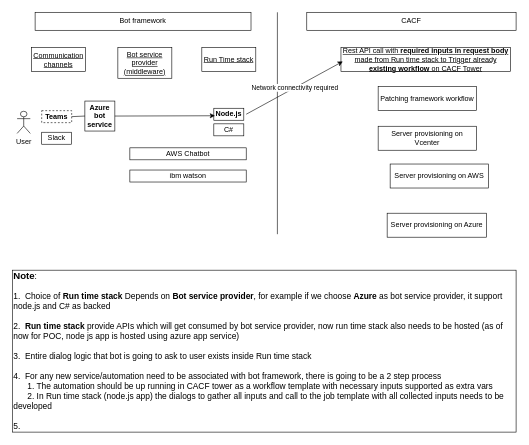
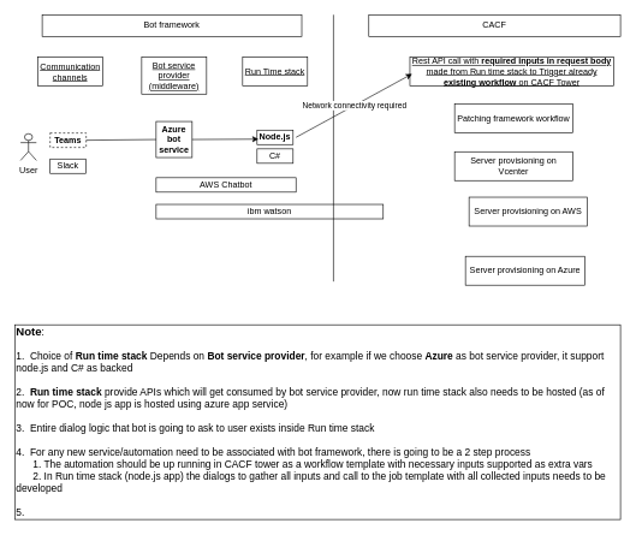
  <mxCell id="0" />
  <mxCell id="1" parent="0" />
  <mxCell id="2" value="&lt;b&gt;Teams&lt;/b&gt;" style="rounded=0;whiteSpace=wrap;html=1;dashed=1;" vertex="1" parent="1"><mxGeometry x="69" y="184" width="50" height="20" as="geometry" /></mxCell>
  <mxCell id="3" value="Slack" style="rounded=0;whiteSpace=wrap;html=1;" vertex="1" parent="1"><mxGeometry x="69" y="220" width="50" height="20" as="geometry" /></mxCell>
  <mxCell id="4" value="&lt;u&gt;Communication channels&lt;/u&gt;" style="rounded=0;whiteSpace=wrap;html=1;" vertex="1" parent="1"><mxGeometry x="52" y="79" width="90" height="40" as="geometry" /></mxCell>
  <mxCell id="5" value="&lt;u&gt;Bot service provider (middleware)&lt;/u&gt;" style="rounded=0;whiteSpace=wrap;html=1;" vertex="1" parent="1"><mxGeometry x="196" y="79" width="90" height="51" as="geometry" /></mxCell>
  <mxCell id="6" value="Bot framework" style="rounded=0;whiteSpace=wrap;html=1;" vertex="1" parent="1"><mxGeometry x="58" y="20" width="360" height="30" as="geometry" /></mxCell>
- <mxCell id="7" value="&lt;b&gt;Azure bot service&lt;/b&gt;" style="rounded=0;whiteSpace=wrap;html=1;" vertex="1" parent="1"><mxGeometry x="141" y="168" width="50" height="50" as="geometry" /></mxCell>
+ <mxCell id="7" value="&lt;b&gt;Azure bot service&lt;/b&gt;" style="rounded=0;whiteSpace=wrap;html=1;" vertex="1" parent="1"><mxGeometry x="216" y="168" width="50" height="50" as="geometry" /></mxCell>
  <mxCell id="8" value="AWS Chatbot" style="rounded=0;whiteSpace=wrap;html=1;" vertex="1" parent="1"><mxGeometry x="216" y="246" width="194" height="20" as="geometry" /></mxCell>
- <mxCell id="9" value="ibm watson" style="rounded=0;whiteSpace=wrap;html=1;" vertex="1" parent="1"><mxGeometry x="216" y="283" width="194" height="20" as="geometry" /></mxCell>
+ <mxCell id="9" value="ibm watson" style="rounded=0;whiteSpace=wrap;html=1;" vertex="1" parent="1"><mxGeometry x="216" y="283" width="315" height="20" as="geometry" /></mxCell>
  <mxCell id="10" value="&lt;u&gt;Run Time stack&lt;/u&gt;" style="rounded=0;whiteSpace=wrap;html=1;" vertex="1" parent="1"><mxGeometry x="336" y="79" width="90" height="40" as="geometry" /></mxCell>
  <mxCell id="11" value="&lt;b&gt;Node.js&lt;/b&gt;" style="rounded=0;whiteSpace=wrap;html=1;" vertex="1" parent="1"><mxGeometry x="356" y="180" width="50" height="20" as="geometry" /></mxCell>
  <mxCell id="12" value="C#" style="rounded=0;whiteSpace=wrap;html=1;" vertex="1" parent="1"><mxGeometry x="356" y="206" width="50" height="20" as="geometry" /></mxCell>
  <mxCell id="13" value="&lt;font style=&quot;&quot;&gt;&lt;b style=&quot;&quot;&gt;&lt;font style=&quot;font-size: 16px;&quot;&gt;Note&lt;/font&gt;&lt;/b&gt;&lt;span style=&quot;font-size: 14px;&quot;&gt;: &lt;br&gt;&lt;/span&gt;&lt;br&gt;&lt;/font&gt;&lt;div style=&quot;font-size: 14px;&quot;&gt;&lt;span style=&quot;background-color: initial;&quot;&gt;&lt;font style=&quot;font-size: 14px;&quot;&gt;1.&amp;nbsp; Choice of &lt;b&gt;Run time stack&lt;/b&gt; Depends on &lt;b&gt;Bot service provider&lt;/b&gt;, for example if we choose &lt;b&gt;Azure&lt;/b&gt; as bot service provider, it support node.js and C# as backed&amp;nbsp;&lt;/font&gt;&lt;/span&gt;&lt;/div&gt;&lt;div style=&quot;font-size: 14px;&quot;&gt;&lt;span style=&quot;background-color: initial;&quot;&gt;&lt;font style=&quot;font-size: 14px;&quot;&gt;&lt;br&gt;&lt;/font&gt;&lt;/span&gt;&lt;/div&gt;&lt;div style=&quot;font-size: 14px;&quot;&gt;&lt;span style=&quot;background-color: initial;&quot;&gt;&lt;font style=&quot;font-size: 14px;&quot;&gt;2.&amp;nbsp; &lt;b&gt;Run time stack &lt;/b&gt;provide APIs which will get consumed by bot service provider, now run time stack also needs to be hosted (as of now for POC, node js app is hosted using azure app service)&lt;/font&gt;&lt;/span&gt;&lt;/div&gt;&lt;div style=&quot;font-size: 14px;&quot;&gt;&lt;span style=&quot;background-color: initial;&quot;&gt;&lt;font style=&quot;font-size: 14px;&quot;&gt;&lt;br&gt;&lt;/font&gt;&lt;/span&gt;&lt;/div&gt;&lt;div style=&quot;font-size: 14px;&quot;&gt;&lt;font style=&quot;font-size: 14px;&quot;&gt;3.&amp;nbsp; Entire dialog logic that bot is going to ask to user exists inside Run time stack&lt;/font&gt;&lt;/div&gt;&lt;div style=&quot;font-size: 14px;&quot;&gt;&lt;font style=&quot;font-size: 14px;&quot;&gt;&lt;br&gt;&lt;/font&gt;&lt;/div&gt;&lt;div style=&quot;font-size: 14px;&quot;&gt;&lt;font style=&quot;font-size: 14px;&quot;&gt;4.&amp;nbsp; For any new service/automation need to be associated with bot framework, there is going to be a 2 step process&lt;/font&gt;&lt;/div&gt;&lt;div style=&quot;font-size: 14px;&quot;&gt;&lt;font style=&quot;font-size: 14px;&quot;&gt;&amp;nbsp; &amp;nbsp; &amp;nbsp; 1. The automation should be up running in CACF tower as a workflow template with necessary inputs supported as extra vars&amp;nbsp;&amp;nbsp;&lt;/font&gt;&lt;/div&gt;&lt;div style=&quot;font-size: 14px;&quot;&gt;&lt;font style=&quot;font-size: 14px;&quot;&gt;&amp;nbsp; &amp;nbsp; &amp;nbsp; 2. In Run time stack (node.js app) the dialogs to gather all inputs and call to the job template with all collected inputs needs to be developed&amp;nbsp;&lt;/font&gt;&lt;/div&gt;&lt;div style=&quot;font-size: 14px;&quot;&gt;&lt;font style=&quot;font-size: 14px;&quot;&gt;&lt;br&gt;&lt;/font&gt;&lt;/div&gt;&lt;div style=&quot;font-size: 14px;&quot;&gt;&lt;font style=&quot;font-size: 14px;&quot;&gt;5.&amp;nbsp;&lt;/font&gt;&lt;/div&gt;" style="rounded=0;whiteSpace=wrap;html=1;align=left;" vertex="1" parent="1"><mxGeometry x="20" y="450" width="840" height="270" as="geometry" /></mxCell>
  <mxCell id="14" value="" style="endArrow=none;html=1;rounded=0;" edge="1" parent="1"><mxGeometry width="50" height="50" relative="1" as="geometry"><mxPoint x="462" y="390" as="sourcePoint" /><mxPoint x="462" y="20" as="targetPoint" /></mxGeometry></mxCell>
  <mxCell id="15" value="CACF" style="rounded=0;whiteSpace=wrap;html=1;" vertex="1" parent="1"><mxGeometry x="511" y="20" width="349" height="30" as="geometry" /></mxCell>
  <mxCell id="16" value="&lt;u&gt;Rest API call with &lt;b&gt;required inputs in request body&lt;/b&gt; made from Run time stack to Trigger already &lt;b&gt;existing workflow&lt;/b&gt; on CACF Tower&lt;/u&gt;" style="rounded=0;whiteSpace=wrap;html=1;" vertex="1" parent="1"><mxGeometry x="568" y="79" width="283" height="40" as="geometry" /></mxCell>
  <mxCell id="17" value="Patching framework workflow" style="rounded=0;whiteSpace=wrap;html=1;" vertex="1" parent="1"><mxGeometry x="630" y="144" width="164" height="40" as="geometry" /></mxCell>
  <mxCell id="18" value="" style="endArrow=classic;html=1;rounded=0;entryX=0;entryY=0.5;entryDx=0;entryDy=0;" edge="1" parent="1"><mxGeometry relative="1" as="geometry"><mxPoint x="410" y="190" as="sourcePoint" /><mxPoint x="571" y="102" as="targetPoint" /></mxGeometry></mxCell>
  <mxCell id="19" value="Network connectivity required" style="edgeLabel;resizable=0;html=1;align=center;verticalAlign=middle;" connectable="0" vertex="1" parent="18"><mxGeometry relative="1" as="geometry"><mxPoint as="offset" /></mxGeometry></mxCell>
  <mxCell id="20" value="" style="endArrow=none;html=1;rounded=0;entryX=0;entryY=0.5;entryDx=0;entryDy=0;exitX=1;exitY=0.5;exitDx=0;exitDy=0;" edge="1" parent="1" source="2" target="7"><mxGeometry width="50" height="50" relative="1" as="geometry"><mxPoint x="119" y="200" as="sourcePoint" /><mxPoint x="169" y="140" as="targetPoint" /></mxGeometry></mxCell>
  <mxCell id="21" value="" style="endArrow=classic;html=1;rounded=0;entryX=0;entryY=0.5;entryDx=0;entryDy=0;exitX=1;exitY=0.5;exitDx=0;exitDy=0;" edge="1" parent="1" source="7"><mxGeometry width="50" height="50" relative="1" as="geometry"><mxPoint x="261" y="193.5" as="sourcePoint" /><mxPoint x="358" y="192.5" as="targetPoint" /></mxGeometry></mxCell>
  <mxCell id="22" value="Server provisioning on Vcenter" style="rounded=0;whiteSpace=wrap;html=1;" vertex="1" parent="1"><mxGeometry x="630" y="210" width="164" height="40" as="geometry" /></mxCell>
  <mxCell id="23" value="Server provisioning on AWS" style="rounded=0;whiteSpace=wrap;html=1;" vertex="1" parent="1"><mxGeometry x="650" y="273" width="164" height="40" as="geometry" /></mxCell>
  <mxCell id="24" value="Server provisioning on Azure" style="rounded=0;whiteSpace=wrap;html=1;" vertex="1" parent="1"><mxGeometry x="645" y="355" width="166" height="40" as="geometry" /></mxCell>
  <mxCell id="25" value="User" style="shape=umlActor;verticalLabelPosition=bottom;verticalAlign=top;html=1;outlineConnect=0;" vertex="1" parent="1"><mxGeometry x="28" y="185" width="22" height="37" as="geometry" /></mxCell>
